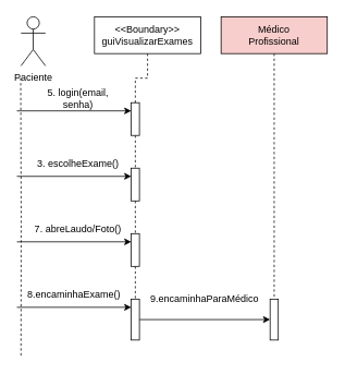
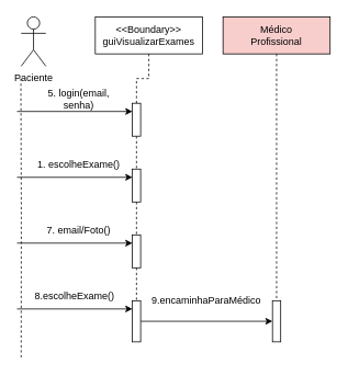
  <mxCell id="0" />
  <mxCell id="1" parent="0" />
  <mxCell id="2" style="edgeStyle=orthogonalEdgeStyle;rounded=0;orthogonalLoop=1;jettySize=auto;html=1;dashed=1;endArrow=none;endFill=0;" edge="1" parent="1"><mxGeometry relative="1" as="geometry"><mxPoint x="25" y="435" as="targetPoint" /><mxPoint x="24.66" y="95" as="sourcePoint" /></mxGeometry></mxCell>
  <mxCell id="3" value="Paciente&lt;br&gt;" style="shape=umlActor;verticalLabelPosition=bottom;verticalAlign=top;html=1;outlineConnect=0;" vertex="1" parent="1"><mxGeometry x="25" y="20" width="30" height="60" as="geometry" /></mxCell>
  <mxCell id="4" value="" style="endArrow=classic;html=1;rounded=0;" edge="1" parent="1"><mxGeometry width="50" height="50" relative="1" as="geometry"><mxPoint x="20" y="135" as="sourcePoint" /><mxPoint x="160" y="135" as="targetPoint" /></mxGeometry></mxCell>
  <mxCell id="5" style="edgeStyle=orthogonalEdgeStyle;rounded=0;orthogonalLoop=1;jettySize=auto;html=1;entryX=0.5;entryY=0;entryDx=0;entryDy=0;endArrow=none;endFill=0;dashed=1;" edge="1" parent="1" source="6" target="11"><mxGeometry relative="1" as="geometry" /></mxCell>
  <mxCell id="6" value="" style="rounded=0;whiteSpace=wrap;html=1;" vertex="1" parent="1"><mxGeometry x="160" y="125" width="10" height="40" as="geometry" /></mxCell>
  <mxCell id="7" style="edgeStyle=orthogonalEdgeStyle;rounded=0;orthogonalLoop=1;jettySize=auto;html=1;entryX=0.5;entryY=0;entryDx=0;entryDy=0;dashed=1;endArrow=none;endFill=0;" edge="1" parent="1" source="8" target="6"><mxGeometry relative="1" as="geometry" /></mxCell>
  <mxCell id="8" value="&amp;lt;&amp;lt;Boundary&amp;gt;&amp;gt;&lt;br&gt;guiVisualizarExames" style="rounded=0;whiteSpace=wrap;html=1;" vertex="1" parent="1"><mxGeometry x="115" y="20" width="130" height="45" as="geometry" /></mxCell>
  <mxCell id="9" value="5. login(email, senha)" style="text;html=1;strokeColor=none;fillColor=none;align=center;verticalAlign=middle;whiteSpace=wrap;rounded=0;" vertex="1" parent="1"><mxGeometry x="40" y="105" width="110" height="30" as="geometry" /></mxCell>
  <mxCell id="10" style="edgeStyle=orthogonalEdgeStyle;rounded=0;orthogonalLoop=1;jettySize=auto;html=1;entryX=0.5;entryY=0;entryDx=0;entryDy=0;endArrow=none;endFill=0;dashed=1;" edge="1" parent="1" source="11" target="13"><mxGeometry relative="1" as="geometry" /></mxCell>
  <mxCell id="11" value="" style="rounded=0;whiteSpace=wrap;html=1;" vertex="1" parent="1"><mxGeometry x="160" y="205" width="10" height="40" as="geometry" /></mxCell>
  <mxCell id="12" style="edgeStyle=orthogonalEdgeStyle;rounded=0;orthogonalLoop=1;jettySize=auto;html=1;entryX=0.5;entryY=0;entryDx=0;entryDy=0;dashed=1;endArrow=none;endFill=0;" edge="1" parent="1" source="13" target="15"><mxGeometry relative="1" as="geometry" /></mxCell>
  <mxCell id="13" value="" style="rounded=0;whiteSpace=wrap;html=1;" vertex="1" parent="1"><mxGeometry x="160" y="285" width="10" height="40" as="geometry" /></mxCell>
  <mxCell id="14" style="edgeStyle=orthogonalEdgeStyle;rounded=0;orthogonalLoop=1;jettySize=auto;html=1;entryX=0;entryY=0.5;entryDx=0;entryDy=0;" edge="1" parent="1" source="15" target="24"><mxGeometry relative="1" as="geometry" /></mxCell>
  <mxCell id="15" value="" style="rounded=0;whiteSpace=wrap;html=1;" vertex="1" parent="1"><mxGeometry x="160" y="365" width="10" height="50" as="geometry" /></mxCell>
  <mxCell id="16" value="" style="endArrow=classic;html=1;rounded=0;" edge="1" parent="1"><mxGeometry width="50" height="50" relative="1" as="geometry"><mxPoint x="20" y="215" as="sourcePoint" /><mxPoint x="160" y="215" as="targetPoint" /></mxGeometry></mxCell>
  <mxCell id="17" value="" style="endArrow=classic;html=1;rounded=0;" edge="1" parent="1"><mxGeometry width="50" height="50" relative="1" as="geometry"><mxPoint x="20" y="295" as="sourcePoint" /><mxPoint x="160" y="295" as="targetPoint" /></mxGeometry></mxCell>
  <mxCell id="18" value="" style="endArrow=classic;html=1;rounded=0;" edge="1" parent="1"><mxGeometry width="50" height="50" relative="1" as="geometry"><mxPoint x="20" y="375" as="sourcePoint" /><mxPoint x="160" y="375" as="targetPoint" /></mxGeometry></mxCell>
- <mxCell id="19" value="3. escolheExame()" style="text;html=1;strokeColor=none;fillColor=none;align=center;verticalAlign=middle;whiteSpace=wrap;rounded=0;" vertex="1" parent="1"><mxGeometry x="40" y="185" width="110" height="30" as="geometry" /></mxCell>
- <mxCell id="20" value="7. abreLaudo/Foto()" style="text;html=1;strokeColor=none;fillColor=none;align=center;verticalAlign=middle;whiteSpace=wrap;rounded=0;" vertex="1" parent="1"><mxGeometry x="40" y="265" width="110" height="30" as="geometry" /></mxCell>
- <mxCell id="21" value="8.encaminhaExame()" style="text;html=1;strokeColor=none;fillColor=none;align=center;verticalAlign=middle;whiteSpace=wrap;rounded=0;" vertex="1" parent="1"><mxGeometry x="30" y="345" width="120" height="30" as="geometry" /></mxCell>
+ <mxCell id="19" value="1. escolheExame()" style="text;html=1;strokeColor=none;fillColor=none;align=center;verticalAlign=middle;whiteSpace=wrap;rounded=0;" vertex="1" parent="1"><mxGeometry x="40" y="185" width="110" height="30" as="geometry" /></mxCell>
+ <mxCell id="20" value="7. email/Foto()" style="text;html=1;strokeColor=none;fillColor=none;align=center;verticalAlign=middle;whiteSpace=wrap;rounded=0;" vertex="1" parent="1"><mxGeometry x="40" y="265" width="110" height="30" as="geometry" /></mxCell>
+ <mxCell id="21" value="8.escolheExame()" style="text;html=1;strokeColor=none;fillColor=none;align=center;verticalAlign=middle;whiteSpace=wrap;rounded=0;" vertex="1" parent="1"><mxGeometry x="30" y="345" width="120" height="30" as="geometry" /></mxCell>
  <mxCell id="22" style="edgeStyle=orthogonalEdgeStyle;rounded=0;orthogonalLoop=1;jettySize=auto;html=1;entryX=0.5;entryY=0;entryDx=0;entryDy=0;dashed=1;endArrow=none;endFill=0;" edge="1" parent="1" source="23" target="24"><mxGeometry relative="1" as="geometry" /></mxCell>
  <mxCell id="23" value="Médico&lt;br&gt;Profissional" style="rounded=0;whiteSpace=wrap;html=1;fillColor=#f8cecc;" vertex="1" parent="1"><mxGeometry x="270" y="20" width="130" height="45" as="geometry" /></mxCell>
  <mxCell id="24" value="" style="rounded=0;whiteSpace=wrap;html=1;" vertex="1" parent="1"><mxGeometry x="330" y="365" width="10" height="50" as="geometry" /></mxCell>
  <mxCell id="25" value="9.encaminhaParaMédico" style="text;html=1;strokeColor=none;fillColor=none;align=center;verticalAlign=middle;whiteSpace=wrap;rounded=0;" vertex="1" parent="1"><mxGeometry x="185" y="350" width="130" height="30" as="geometry" /></mxCell>
